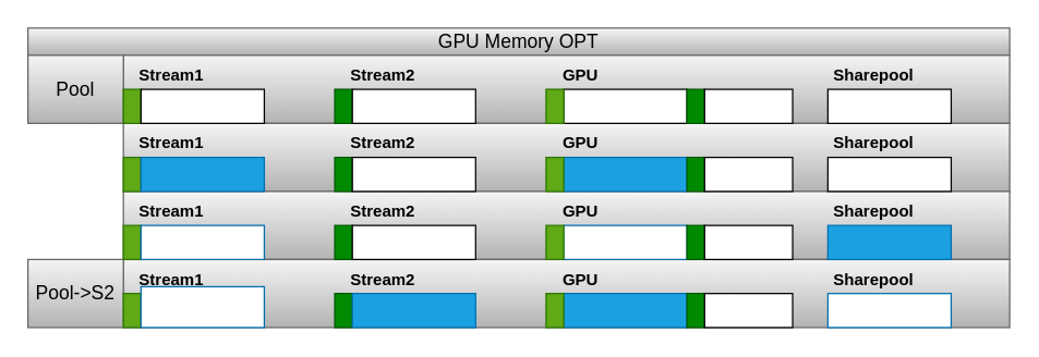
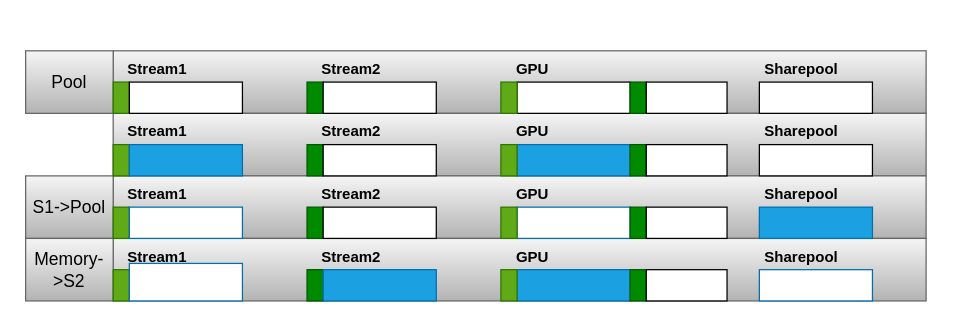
  <mxCell id="0" />
  <mxCell id="1" parent="0" />
- <mxCell id="2" value="GPU Memory OPT" style="rounded=0;whiteSpace=wrap;html=1;labelBackgroundColor=none;strokeColor=#666666;fontFamily=Helvetica;fontSize=14;fillColor=#f5f5f5;gradientColor=#b3b3b3;" vertex="1" parent="1"><mxGeometry x="20" y="20" width="720" height="20" as="geometry" /></mxCell>
  <mxCell id="3" value="" style="rounded=0;whiteSpace=wrap;html=1;labelBackgroundColor=none;strokeColor=#666666;fontFamily=Helvetica;fontSize=14;fillColor=#f5f5f5;gradientColor=#b3b3b3;" vertex="1" parent="1"><mxGeometry x="90" y="40" width="650" height="50" as="geometry" /></mxCell>
  <mxCell id="4" value="" style="rounded=0;whiteSpace=wrap;html=1;labelBackgroundColor=none;strokeColor=#666666;fontFamily=Helvetica;fontSize=14;fillColor=#f5f5f5;gradientColor=#b3b3b3;" vertex="1" parent="1"><mxGeometry x="90" y="90" width="650" height="50" as="geometry" /></mxCell>
  <mxCell id="5" value="" style="rounded=0;whiteSpace=wrap;html=1;labelBackgroundColor=none;strokeColor=#666666;fontFamily=Helvetica;fontSize=14;fillColor=#f5f5f5;gradientColor=#b3b3b3;" vertex="1" parent="1"><mxGeometry x="90" y="140" width="650" height="50" as="geometry" /></mxCell>
  <mxCell id="6" value="" style="rounded=0;whiteSpace=wrap;html=1;labelBackgroundColor=none;strokeColor=#666666;fontFamily=Helvetica;fontSize=14;fillColor=#f5f5f5;gradientColor=#b3b3b3;" vertex="1" parent="1"><mxGeometry x="90" y="190" width="650" height="50" as="geometry" /></mxCell>
  <mxCell id="7" value="Pool" style="rounded=0;whiteSpace=wrap;html=1;labelBackgroundColor=none;strokeColor=#666666;fontFamily=Helvetica;fontSize=14;fillColor=#f5f5f5;gradientColor=#b3b3b3;" vertex="1" parent="1"><mxGeometry x="20" y="40" width="70" height="50" as="geometry" /></mxCell>
- <mxCell id="9" value="Pool-&amp;gt;S2" style="rounded=0;whiteSpace=wrap;html=1;labelBackgroundColor=none;strokeColor=#666666;fontFamily=Helvetica;fontSize=14;fillColor=#f5f5f5;gradientColor=#b3b3b3;" vertex="1" parent="1"><mxGeometry x="20" y="190" width="70" height="50" as="geometry" /></mxCell>
+ <mxCell id="8" value="S1-&amp;gt;Pool" style="rounded=0;whiteSpace=wrap;html=1;labelBackgroundColor=none;strokeColor=#666666;fontFamily=Helvetica;fontSize=14;fillColor=#f5f5f5;gradientColor=#b3b3b3;" vertex="1" parent="1"><mxGeometry x="20" y="140" width="70" height="50" as="geometry" /></mxCell>
+ <mxCell id="9" value="Memory-&amp;gt;S2" style="rounded=0;whiteSpace=wrap;html=1;labelBackgroundColor=none;strokeColor=#666666;fontFamily=Helvetica;fontSize=14;fillColor=#f5f5f5;gradientColor=#b3b3b3;" vertex="1" parent="1"><mxGeometry x="20" y="190" width="70" height="50" as="geometry" /></mxCell>
  <mxCell id="10" value="" style="group;fontFamily=Helvetica;fontStyle=1;align=center;" vertex="1" connectable="0" parent="1"><mxGeometry x="90" y="90" width="620" height="100" as="geometry" /></mxCell>
  <mxCell id="11" value="" style="rounded=0;whiteSpace=wrap;html=1;strokeColor=#2D7600;fillColor=#60a917;fontColor=#ffffff;fontFamily=Helvetica;fontStyle=1;align=center;" vertex="1" parent="10"><mxGeometry y="25" width="12.917" height="25" as="geometry" /></mxCell>
  <mxCell id="12" value="" style="rounded=0;whiteSpace=wrap;html=1;strokeColor=#005700;fillColor=#008a00;fontColor=#ffffff;fontFamily=Helvetica;fontStyle=1;align=center;" vertex="1" parent="10"><mxGeometry x="155" y="25" width="12.917" height="25" as="geometry" /></mxCell>
  <mxCell id="13" value="" style="rounded=0;whiteSpace=wrap;html=1;strokeColor=#006EAF;fillColor=#1ba1e2;fontColor=#ffffff;fontFamily=Helvetica;fontStyle=1;align=center;" vertex="1" parent="10"><mxGeometry x="322.917" y="25" width="90.417" height="25" as="geometry" /></mxCell>
  <mxCell id="14" value="" style="rounded=0;whiteSpace=wrap;html=1;strokeColor=default;fillColor=default;fontFamily=Helvetica;fontStyle=1;align=center;" vertex="1" parent="10"><mxGeometry x="516.667" y="25" width="90.417" height="25" as="geometry" /></mxCell>
  <mxCell id="15" value="" style="rounded=0;whiteSpace=wrap;html=1;strokeColor=#006EAF;fillColor=#1ba1e2;fontColor=#ffffff;fontFamily=Helvetica;fontStyle=1;align=center;" vertex="1" parent="10"><mxGeometry x="12.917" y="25" width="90.417" height="25" as="geometry" /></mxCell>
  <mxCell id="16" value="" style="rounded=0;whiteSpace=wrap;html=1;strokeColor=default;fillColor=default;fontFamily=Helvetica;fontStyle=1;align=center;" vertex="1" parent="10"><mxGeometry x="167.917" y="25" width="90.417" height="25" as="geometry" /></mxCell>
  <mxCell id="17" value="" style="rounded=0;whiteSpace=wrap;html=1;strokeColor=#2D7600;fillColor=#60a917;fontColor=#ffffff;fontFamily=Helvetica;fontStyle=1;align=center;" vertex="1" parent="10"><mxGeometry x="310" y="25" width="12.917" height="25" as="geometry" /></mxCell>
  <mxCell id="18" value="" style="rounded=0;whiteSpace=wrap;html=1;strokeColor=#005700;fillColor=#008a00;fontColor=#ffffff;fontFamily=Helvetica;fontStyle=1;align=center;" vertex="1" parent="10"><mxGeometry x="413.333" y="25" width="12.917" height="25" as="geometry" /></mxCell>
  <mxCell id="19" value="GPU" style="text;html=1;align=center;verticalAlign=middle;resizable=0;points=[];autosize=1;strokeColor=none;fillColor=none;fontFamily=Helvetica;fontStyle=1" vertex="1" parent="10"><mxGeometry x="310" width="50" height="30" as="geometry" /></mxCell>
  <mxCell id="20" value="Sharepool" style="text;html=1;align=center;verticalAlign=middle;resizable=0;points=[];autosize=1;strokeColor=none;fillColor=none;fontFamily=Helvetica;fontStyle=1" vertex="1" parent="10"><mxGeometry x="510.208" width="80" height="30" as="geometry" /></mxCell>
  <mxCell id="21" value="Stream1" style="text;html=1;align=center;verticalAlign=middle;resizable=0;points=[];autosize=1;strokeColor=none;fillColor=none;fontFamily=Helvetica;fontStyle=1" vertex="1" parent="10"><mxGeometry width="70" height="30" as="geometry" /></mxCell>
  <mxCell id="22" value="Stream2" style="text;html=1;align=center;verticalAlign=middle;resizable=0;points=[];autosize=1;strokeColor=none;fillColor=none;fontFamily=Helvetica;fontStyle=1" vertex="1" parent="10"><mxGeometry x="155" width="70" height="30" as="geometry" /></mxCell>
  <mxCell id="23" value="" style="rounded=0;whiteSpace=wrap;html=1;strokeColor=default;fillColor=default;fontFamily=Helvetica;fontStyle=1;align=center;" vertex="1" parent="10"><mxGeometry x="426.25" y="25" width="64.583" height="25" as="geometry" /></mxCell>
  <mxCell id="24" value="" style="group;fontFamily=Helvetica;fontStyle=1;align=center;" vertex="1" connectable="0" parent="10"><mxGeometry y="50" width="620" height="50" as="geometry" /></mxCell>
  <mxCell id="25" value="" style="rounded=0;whiteSpace=wrap;html=1;strokeColor=#2D7600;fillColor=#60a917;fontColor=#ffffff;container=0;fontFamily=Helvetica;fontStyle=1;align=center;" vertex="1" parent="24"><mxGeometry y="25" width="12.917" height="25" as="geometry" /></mxCell>
  <mxCell id="26" value="" style="rounded=0;whiteSpace=wrap;html=1;strokeColor=#005700;fillColor=#008a00;fontColor=#ffffff;container=0;fontFamily=Helvetica;fontStyle=1;align=center;" vertex="1" parent="24"><mxGeometry x="155" y="25" width="12.917" height="25" as="geometry" /></mxCell>
  <mxCell id="27" value="" style="rounded=0;whiteSpace=wrap;html=1;strokeColor=#006EAF;fillColor=default;fontColor=#ffffff;container=0;fontFamily=Helvetica;fontStyle=1;align=center;" vertex="1" parent="24"><mxGeometry x="322.917" y="25" width="90.417" height="25" as="geometry" /></mxCell>
  <mxCell id="28" value="" style="rounded=0;whiteSpace=wrap;html=1;strokeColor=#006EAF;fillColor=#1ba1e2;fontColor=#ffffff;container=0;fontFamily=Helvetica;fontStyle=1;align=center;" vertex="1" parent="24"><mxGeometry x="516.667" y="25" width="90.417" height="25" as="geometry" /></mxCell>
  <mxCell id="29" value="" style="rounded=0;whiteSpace=wrap;html=1;strokeColor=#006EAF;fillColor=default;fontColor=#ffffff;container=0;fontFamily=Helvetica;fontStyle=1;align=center;" vertex="1" parent="24"><mxGeometry x="12.917" y="25" width="90.417" height="25" as="geometry" /></mxCell>
  <mxCell id="30" value="" style="rounded=0;whiteSpace=wrap;html=1;strokeColor=default;fillColor=default;container=0;fontFamily=Helvetica;fontStyle=1;align=center;" vertex="1" parent="24"><mxGeometry x="167.917" y="25" width="90.417" height="25" as="geometry" /></mxCell>
  <mxCell id="31" value="" style="rounded=0;whiteSpace=wrap;html=1;strokeColor=#2D7600;fillColor=#60a917;fontColor=#ffffff;container=0;fontFamily=Helvetica;fontStyle=1;align=center;" vertex="1" parent="24"><mxGeometry x="310" y="25" width="12.917" height="25" as="geometry" /></mxCell>
  <mxCell id="32" value="" style="rounded=0;whiteSpace=wrap;html=1;strokeColor=#005700;fillColor=#008a00;fontColor=#ffffff;container=0;fontFamily=Helvetica;fontStyle=1;align=center;" vertex="1" parent="24"><mxGeometry x="413.333" y="25" width="12.917" height="25" as="geometry" /></mxCell>
  <mxCell id="33" value="GPU" style="text;html=1;align=center;verticalAlign=middle;resizable=0;points=[];autosize=1;strokeColor=none;fillColor=none;container=0;fontFamily=Helvetica;fontStyle=1" vertex="1" parent="24"><mxGeometry x="310" width="50" height="30" as="geometry" /></mxCell>
  <mxCell id="34" value="Sharepool" style="text;html=1;align=center;verticalAlign=middle;resizable=0;points=[];autosize=1;strokeColor=none;fillColor=none;container=0;fontFamily=Helvetica;fontStyle=1" vertex="1" parent="24"><mxGeometry x="510.208" width="80" height="30" as="geometry" /></mxCell>
  <mxCell id="35" value="Stream1" style="text;html=1;align=center;verticalAlign=middle;resizable=0;points=[];autosize=1;strokeColor=none;fillColor=none;container=0;fontFamily=Helvetica;fontStyle=1" vertex="1" parent="24"><mxGeometry width="70" height="30" as="geometry" /></mxCell>
  <mxCell id="36" value="Stream2" style="text;html=1;align=center;verticalAlign=middle;resizable=0;points=[];autosize=1;strokeColor=none;fillColor=none;container=0;fontFamily=Helvetica;fontStyle=1" vertex="1" parent="24"><mxGeometry x="155" width="70" height="30" as="geometry" /></mxCell>
  <mxCell id="37" value="" style="rounded=0;whiteSpace=wrap;html=1;strokeColor=default;fillColor=default;container=0;fontFamily=Helvetica;fontStyle=1;align=center;" vertex="1" parent="24"><mxGeometry x="426.25" y="25" width="64.583" height="25" as="geometry" /></mxCell>
  <mxCell id="38" value="" style="group" vertex="1" connectable="0" parent="1"><mxGeometry x="90" y="40" width="607.083" height="50" as="geometry" /></mxCell>
  <mxCell id="39" value="" style="rounded=0;whiteSpace=wrap;html=1;strokeColor=#2D7600;fillColor=#60a917;fontColor=#ffffff;fontFamily=Helvetica;fontStyle=1;align=center;" vertex="1" parent="38"><mxGeometry y="25" width="12.917" height="25" as="geometry" /></mxCell>
  <mxCell id="40" value="" style="rounded=0;whiteSpace=wrap;html=1;strokeColor=#005700;fillColor=#008a00;fontColor=#ffffff;fontFamily=Helvetica;fontStyle=1;align=center;" vertex="1" parent="38"><mxGeometry x="155" y="25" width="12.917" height="25" as="geometry" /></mxCell>
  <mxCell id="41" value="" style="rounded=0;whiteSpace=wrap;html=1;strokeColor=default;fillColor=default;fontFamily=Helvetica;fontStyle=1;align=center;" vertex="1" parent="38"><mxGeometry x="322.917" y="25" width="90.417" height="25" as="geometry" /></mxCell>
  <mxCell id="42" value="" style="rounded=0;whiteSpace=wrap;html=1;strokeColor=default;fillColor=default;fontFamily=Helvetica;fontStyle=1;align=center;" vertex="1" parent="38"><mxGeometry x="516.667" y="25" width="90.417" height="25" as="geometry" /></mxCell>
  <mxCell id="43" value="GPU" style="text;html=1;align=center;verticalAlign=middle;resizable=0;points=[];autosize=1;strokeColor=none;fillColor=none;fontFamily=Helvetica;fontStyle=1" vertex="1" parent="38"><mxGeometry x="310" width="50" height="30" as="geometry" /></mxCell>
  <mxCell id="44" value="Sharepool" style="text;html=1;align=center;verticalAlign=middle;resizable=0;points=[];autosize=1;strokeColor=none;fillColor=none;fontFamily=Helvetica;fontStyle=1" vertex="1" parent="38"><mxGeometry x="510.208" width="80" height="30" as="geometry" /></mxCell>
  <mxCell id="45" value="Stream1" style="text;html=1;align=center;verticalAlign=middle;resizable=0;points=[];autosize=1;strokeColor=none;fillColor=none;fontFamily=Helvetica;fontStyle=1" vertex="1" parent="38"><mxGeometry width="70" height="30" as="geometry" /></mxCell>
  <mxCell id="46" value="Stream2" style="text;html=1;align=center;verticalAlign=middle;resizable=0;points=[];autosize=1;strokeColor=none;fillColor=none;fontFamily=Helvetica;fontStyle=1" vertex="1" parent="38"><mxGeometry x="155" width="70" height="30" as="geometry" /></mxCell>
  <mxCell id="47" value="" style="rounded=0;whiteSpace=wrap;html=1;strokeColor=default;fillColor=default;fontFamily=Helvetica;fontStyle=1;align=center;" vertex="1" parent="38"><mxGeometry x="12.917" y="25" width="90.417" height="25" as="geometry" /></mxCell>
  <mxCell id="48" value="" style="rounded=0;whiteSpace=wrap;html=1;strokeColor=default;fillColor=default;fontFamily=Helvetica;fontStyle=1;align=center;" vertex="1" parent="38"><mxGeometry x="167.917" y="25" width="90.417" height="25" as="geometry" /></mxCell>
  <mxCell id="49" value="" style="rounded=0;whiteSpace=wrap;html=1;strokeColor=#2D7600;fillColor=#60a917;fontColor=#ffffff;fontFamily=Helvetica;fontStyle=1;align=center;" vertex="1" parent="38"><mxGeometry x="310" y="25" width="12.917" height="25" as="geometry" /></mxCell>
  <mxCell id="50" value="" style="rounded=0;whiteSpace=wrap;html=1;strokeColor=#005700;fillColor=#008a00;fontColor=#ffffff;fontFamily=Helvetica;fontStyle=1;align=center;" vertex="1" parent="38"><mxGeometry x="413.333" y="25" width="12.917" height="25" as="geometry" /></mxCell>
  <mxCell id="51" value="" style="rounded=0;whiteSpace=wrap;html=1;strokeColor=default;fillColor=default;fontFamily=Helvetica;fontStyle=1;align=center;" vertex="1" parent="38"><mxGeometry x="426.25" y="25" width="64.583" height="25" as="geometry" /></mxCell>
  <mxCell id="52" value="" style="group" vertex="1" connectable="0" parent="1"><mxGeometry x="90" y="190" width="607.083" height="50" as="geometry" /></mxCell>
  <mxCell id="53" value="GPU" style="text;html=1;align=center;verticalAlign=middle;resizable=0;points=[];autosize=1;strokeColor=none;fillColor=none;fontFamily=Helvetica;fontStyle=1" vertex="1" parent="52"><mxGeometry x="310" width="50" height="30" as="geometry" /></mxCell>
  <mxCell id="54" value="Sharepool" style="text;html=1;align=center;verticalAlign=middle;resizable=0;points=[];autosize=1;strokeColor=none;fillColor=none;fontFamily=Helvetica;fontStyle=1" vertex="1" parent="52"><mxGeometry x="510.208" width="80" height="30" as="geometry" /></mxCell>
  <mxCell id="55" value="Stream1" style="text;html=1;align=center;verticalAlign=middle;resizable=0;points=[];autosize=1;strokeColor=none;fillColor=none;fontFamily=Helvetica;fontStyle=1" vertex="1" parent="52"><mxGeometry width="70" height="30" as="geometry" /></mxCell>
  <mxCell id="56" value="Stream2" style="text;html=1;align=center;verticalAlign=middle;resizable=0;points=[];autosize=1;strokeColor=none;fillColor=none;fontFamily=Helvetica;fontStyle=1" vertex="1" parent="52"><mxGeometry x="155" width="70" height="30" as="geometry" /></mxCell>
  <mxCell id="57" value="" style="rounded=0;whiteSpace=wrap;html=1;strokeColor=#2D7600;fillColor=#60a917;fontColor=#ffffff;fontFamily=Helvetica;fontStyle=1;align=center;container=0;" vertex="1" parent="52"><mxGeometry y="25" width="12.917" height="25" as="geometry" /></mxCell>
  <mxCell id="58" value="" style="rounded=0;whiteSpace=wrap;html=1;strokeColor=#005700;fillColor=#008a00;fontColor=#ffffff;fontFamily=Helvetica;fontStyle=1;align=center;container=0;" vertex="1" parent="52"><mxGeometry x="155" y="25" width="12.917" height="25" as="geometry" /></mxCell>
  <mxCell id="59" value="" style="rounded=0;whiteSpace=wrap;html=1;strokeColor=#006EAF;fillColor=#1ba1e2;fontColor=#ffffff;fontFamily=Helvetica;fontStyle=1;align=center;container=0;" vertex="1" parent="52"><mxGeometry x="322.917" y="25" width="90.417" height="25" as="geometry" /></mxCell>
  <mxCell id="60" value="" style="rounded=0;whiteSpace=wrap;html=1;strokeColor=#006EAF;fillColor=default;fontColor=#ffffff;fontFamily=Helvetica;fontStyle=1;align=center;container=0;" vertex="1" parent="52"><mxGeometry x="516.667" y="25" width="90.417" height="25" as="geometry" /></mxCell>
  <mxCell id="61" value="" style="rounded=0;whiteSpace=wrap;html=1;strokeColor=#006EAF;fillColor=default;fontColor=#ffffff;fontFamily=Helvetica;fontStyle=1;align=center;container=0;" vertex="1" parent="52"><mxGeometry x="12.92" y="20" width="90.42" height="30" as="geometry" /></mxCell>
  <mxCell id="62" value="" style="rounded=0;whiteSpace=wrap;html=1;strokeColor=#006EAF;fillColor=#1ba1e2;fontColor=#ffffff;fontFamily=Helvetica;fontStyle=1;align=center;container=0;" vertex="1" parent="52"><mxGeometry x="167.917" y="25" width="90.417" height="25" as="geometry" /></mxCell>
  <mxCell id="63" value="" style="rounded=0;whiteSpace=wrap;html=1;strokeColor=#2D7600;fillColor=#60a917;fontColor=#ffffff;fontFamily=Helvetica;fontStyle=1;align=center;container=0;" vertex="1" parent="52"><mxGeometry x="310" y="25" width="12.917" height="25" as="geometry" /></mxCell>
  <mxCell id="64" value="" style="rounded=0;whiteSpace=wrap;html=1;strokeColor=#005700;fillColor=#008a00;fontColor=#ffffff;fontFamily=Helvetica;fontStyle=1;align=center;container=0;" vertex="1" parent="52"><mxGeometry x="413.333" y="25" width="12.917" height="25" as="geometry" /></mxCell>
  <mxCell id="65" value="" style="rounded=0;whiteSpace=wrap;html=1;strokeColor=default;fillColor=default;fontFamily=Helvetica;fontStyle=1;align=center;container=0;" vertex="1" parent="52"><mxGeometry x="426.25" y="25" width="64.583" height="25" as="geometry" /></mxCell>
